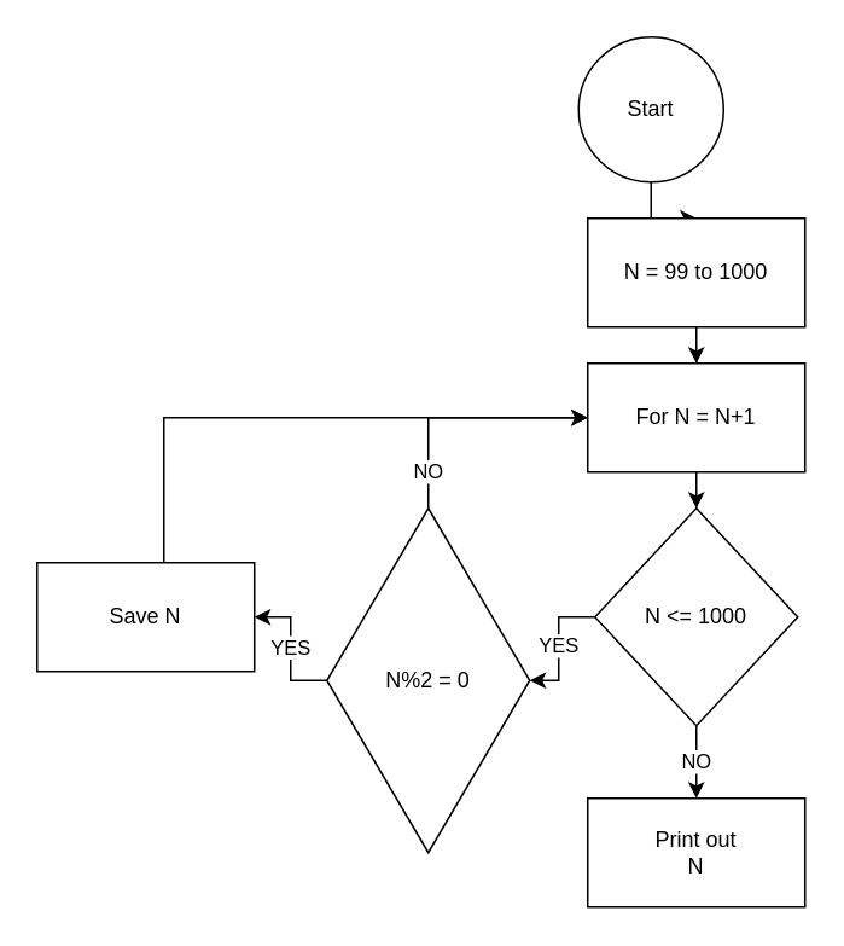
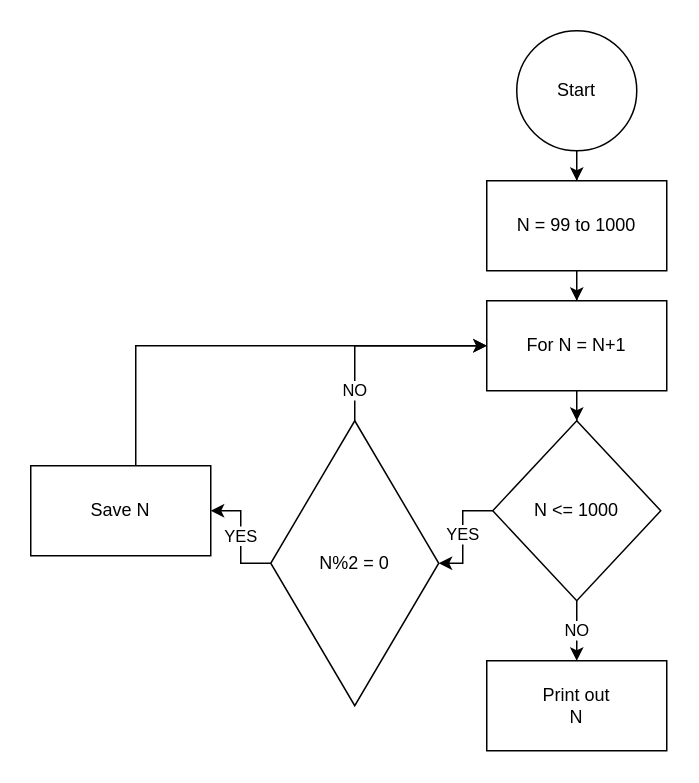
  <mxCell id="0" />
  <mxCell id="1" parent="0" />
  <mxCell id="2" value="" style="edgeStyle=orthogonalEdgeStyle;rounded=0;orthogonalLoop=1;jettySize=auto;html=1;" edge="1" parent="1" source="3" target="5"><mxGeometry relative="1" as="geometry" /></mxCell>
- <mxCell id="3" value="Start" style="ellipse;whiteSpace=wrap;html=1;aspect=fixed;" vertex="1" parent="1"><mxGeometry x="319" y="20" width="80" height="80" as="geometry" /></mxCell>
+ <mxCell id="3" value="Start" style="ellipse;whiteSpace=wrap;html=1;aspect=fixed;" vertex="1" parent="1"><mxGeometry x="344" width="80" height="80" as="geometry" y="20" /></mxCell>
  <mxCell id="4" value="" style="edgeStyle=orthogonalEdgeStyle;rounded=0;orthogonalLoop=1;jettySize=auto;html=1;" edge="1" parent="1" source="5" target="7"><mxGeometry relative="1" as="geometry" /></mxCell>
  <mxCell id="5" value="N = 99 to 1000" style="whiteSpace=wrap;html=1;" vertex="1" parent="1"><mxGeometry x="324" y="120" width="120" height="60" as="geometry" /></mxCell>
  <mxCell id="6" value="" style="edgeStyle=orthogonalEdgeStyle;rounded=0;orthogonalLoop=1;jettySize=auto;html=1;" edge="1" parent="1" source="7" target="10"><mxGeometry relative="1" as="geometry" /></mxCell>
  <mxCell id="7" value="For N = N+1" style="whiteSpace=wrap;html=1;" vertex="1" parent="1"><mxGeometry x="324" y="200" width="120" height="60" as="geometry" /></mxCell>
  <mxCell id="8" value="YES" style="edgeStyle=orthogonalEdgeStyle;rounded=0;orthogonalLoop=1;jettySize=auto;html=1;" edge="1" parent="1" source="10" target="13"><mxGeometry relative="1" as="geometry" /></mxCell>
  <mxCell id="9" value="NO" style="edgeStyle=orthogonalEdgeStyle;rounded=0;orthogonalLoop=1;jettySize=auto;html=1;" edge="1" parent="1" source="10" target="16"><mxGeometry relative="1" as="geometry" /></mxCell>
  <mxCell id="10" value="N &amp;lt;= 1000" style="rhombus;whiteSpace=wrap;html=1;" vertex="1" parent="1"><mxGeometry x="328" y="280" width="112" height="120" as="geometry" /></mxCell>
  <mxCell id="11" value="YES" style="edgeStyle=orthogonalEdgeStyle;rounded=0;orthogonalLoop=1;jettySize=auto;html=1;" edge="1" parent="1" source="13" target="15"><mxGeometry relative="1" as="geometry" /></mxCell>
  <mxCell id="12" value="NO" style="edgeStyle=orthogonalEdgeStyle;rounded=0;orthogonalLoop=1;jettySize=auto;html=1;entryX=0;entryY=0.5;entryDx=0;entryDy=0;" edge="1" parent="1" source="13" target="7"><mxGeometry x="-0.71" relative="1" as="geometry"><Array as="points"><mxPoint x="236" y="230" /></Array><mxPoint as="offset" /></mxGeometry></mxCell>
  <mxCell id="13" value="N%2 = 0" style="rhombus;whiteSpace=wrap;html=1;" vertex="1" parent="1"><mxGeometry x="180" y="280" width="112" height="190" as="geometry" /></mxCell>
  <mxCell id="14" style="edgeStyle=orthogonalEdgeStyle;rounded=0;orthogonalLoop=1;jettySize=auto;html=1;entryX=0;entryY=0.5;entryDx=0;entryDy=0;" edge="1" parent="1" source="15" target="7"><mxGeometry relative="1" as="geometry"><Array as="points"><mxPoint x="90" y="230" /></Array></mxGeometry></mxCell>
  <mxCell id="15" value="Save N" style="whiteSpace=wrap;html=1;" vertex="1" parent="1"><mxGeometry x="20" y="310" width="120" height="60" as="geometry" /></mxCell>
  <mxCell id="16" value="Print out&lt;br&gt;N" style="whiteSpace=wrap;html=1;" vertex="1" parent="1"><mxGeometry x="324" y="440" width="120" height="60" as="geometry" /></mxCell>
